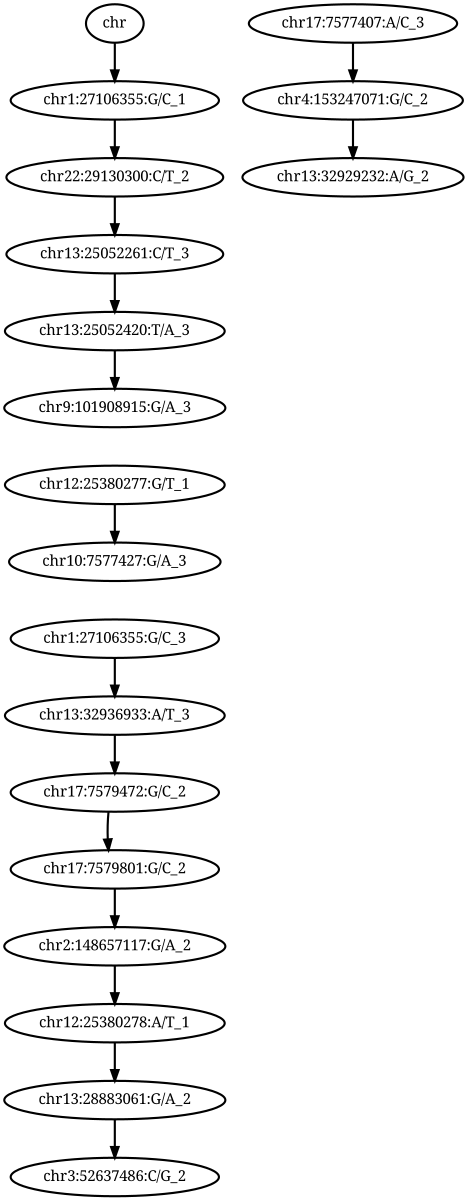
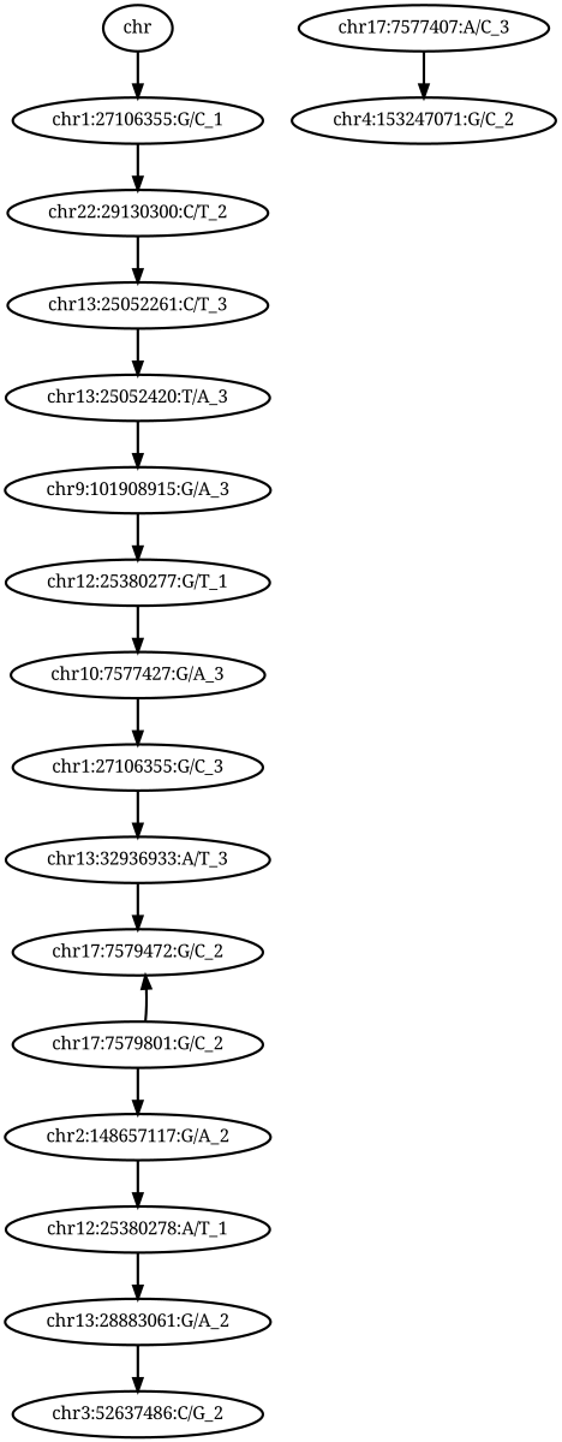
  digraph {
    fontname="Noto Serif"
    rankdir=TB
    node [fontname="Noto Serif" style=bold]
    edge [fontname="Noto Serif" style=bold]
    n1 [label=chr]
    n2 [label="chr1:27106355:G/C_1"]
    n3 [label="chr22:29130300:C/T_2"]
    n4 [label="chr13:25052261:C/T_3"]
    n5 [label="chr13:25052420:T/A_3"]
    n6 [label="chr9:101908915:G/A_3"]
    n7 [label="chr12:25380277:G/T_1"]
    n8 [label="chr10:7577427:G/A_3"]
    n9 [label="chr1:27106355:G/C_3"]
    n10 [label="chr13:32936933:A/T_3"]
    n11 [label="chr17:7579472:G/C_2"]
    n12 [label="chr17:7579801:G/C_2"]
    n13 [label="chr2:148657117:G/A_2"]
    n14 [label="chr12:25380278:A/T_1"]
    n15 [label="chr13:28883061:G/A_2"]
    n16 [label="chr3:52637486:C/G_2"]
    n17 [label="chr17:7577407:A/C_3"]
    n18 [label="chr4:153247071:G/C_2"]
-   n19 [label="chr13:32929232:A/G_2"]
    n1 -> n2
    n2 -> n3
    n3 -> n4
    n4 -> n5
    n5 -> n6
+   n6 -> n7
    n7 -> n8
+   n8 -> n9
    n9 -> n10
    n10 -> n11
-   n11 -> n12
+   n12 -> n11
    n12 -> n13
    n13 -> n14
    n14 -> n15
    n15 -> n16
    n17 -> n18
-   n18 -> n19
  }
